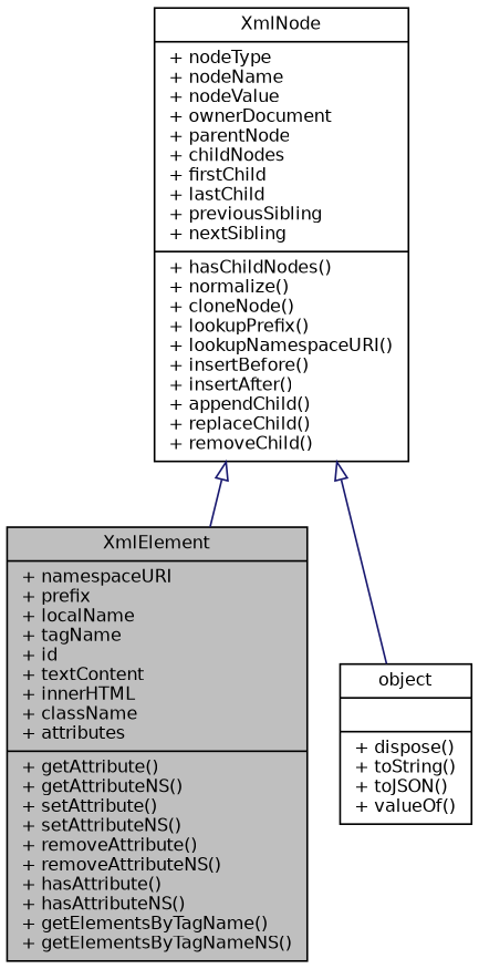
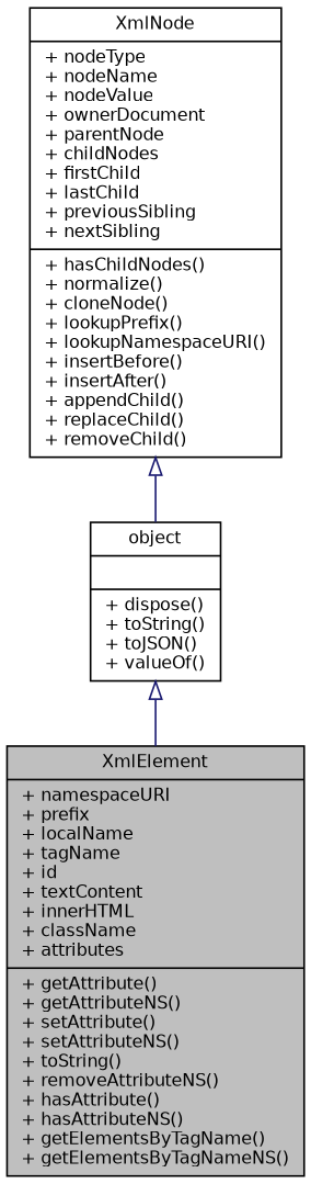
  digraph {
    node [color=black fillcolor=white fontname=Helvetica fontsize=10 shape=record style=filled]
    edge [arrowtail=onormal color=midnightblue dir=back fontname=Helvetica fontsize=10 labelfontname=Helvetica labelfontsize=10 style=solid]
-   n1 [fillcolor=grey75 fontcolor=black height=0.2 label="{XmlElement\n|+ namespaceURI\l+ prefix\l+ localName\l+ tagName\l+ id\l+ textContent\l+ innerHTML\l+ className\l+ attributes\l|+ getAttribute()\l+ getAttributeNS()\l+ setAttribute()\l+ setAttributeNS()\l+ removeAttribute()\l+ removeAttributeNS()\l+ hasAttribute()\l+ hasAttributeNS()\l+ getElementsByTagName()\l+ getElementsByTagNameNS()\l}" width=0.4]
+   n1 [fillcolor=grey75 fontcolor=black height=0.2 label="{XmlElement\n|+ namespaceURI\l+ prefix\l+ localName\l+ tagName\l+ id\l+ textContent\l+ innerHTML\l+ className\l+ attributes\l|+ getAttribute()\l+ getAttributeNS()\l+ setAttribute()\l+ setAttributeNS()\l+ toString()\l+ removeAttributeNS()\l+ hasAttribute()\l+ hasAttributeNS()\l+ getElementsByTagName()\l+ getElementsByTagNameNS()\l}" width=0.4]
    n2 [height=0.2 label="{XmlNode\n|+ nodeType\l+ nodeName\l+ nodeValue\l+ ownerDocument\l+ parentNode\l+ childNodes\l+ firstChild\l+ lastChild\l+ previousSibling\l+ nextSibling\l|+ hasChildNodes()\l+ normalize()\l+ cloneNode()\l+ lookupPrefix()\l+ lookupNamespaceURI()\l+ insertBefore()\l+ insertAfter()\l+ appendChild()\l+ replaceChild()\l+ removeChild()\l}" width=0.4]
    n3 [height=0.2 label="{object\n||+ dispose()\l+ toString()\l+ toJSON()\l+ valueOf()\l}" width=0.4]
-   n2 -> n1
+   n3 -> n1
    n2 -> n3
  }
